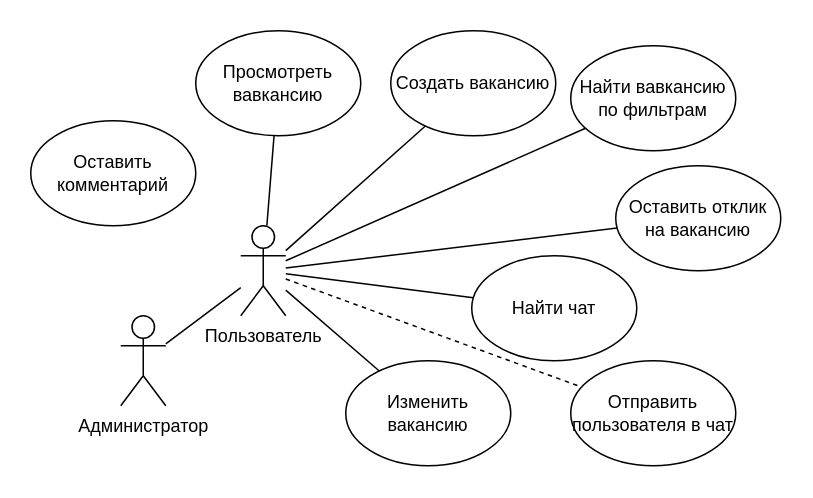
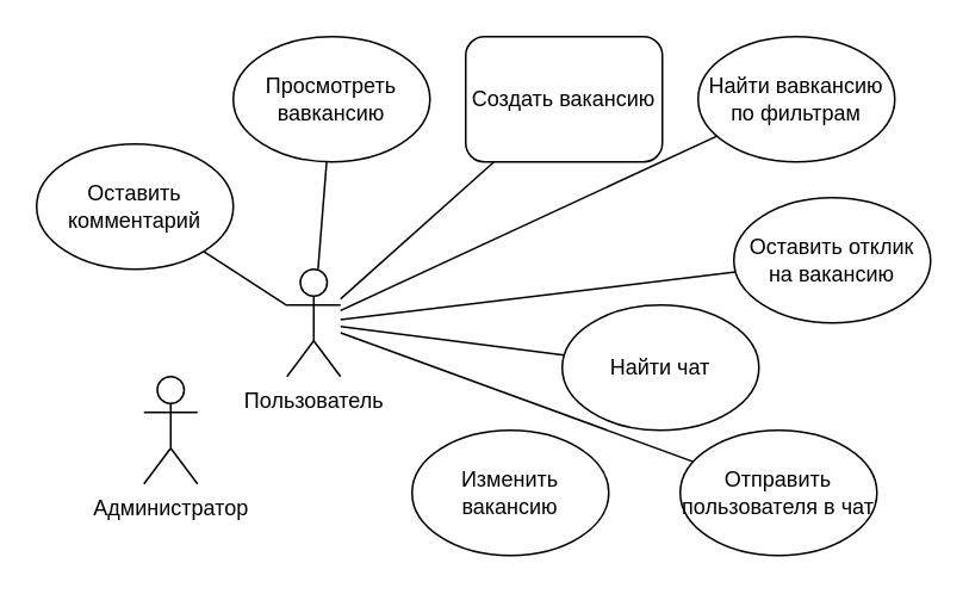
  <mxCell id="0" />
  <mxCell id="1" parent="0" />
  <mxCell id="2" value="Пользователь" style="shape=umlActor;verticalLabelPosition=bottom;verticalAlign=top;html=1;outlineConnect=0;" parent="1" vertex="1"><mxGeometry x="160" y="150" width="30" height="60" as="geometry" /></mxCell>
  <mxCell id="3" value="Отправить пользователя в чат" style="ellipse;whiteSpace=wrap;html=1;" parent="1" vertex="1"><mxGeometry x="380" y="240" width="110" height="70" as="geometry" /></mxCell>
  <mxCell id="4" value="Просмотреть вавкансию" style="ellipse;whiteSpace=wrap;html=1;" parent="1" vertex="1"><mxGeometry x="130" y="20" width="110" height="70" as="geometry" /></mxCell>
  <mxCell id="5" value="" style="endArrow=none;html=1;" parent="1" source="2" target="4" edge="1"><mxGeometry width="50" height="50" relative="1" as="geometry"><mxPoint x="240" y="350" as="sourcePoint" /><mxPoint x="290" y="300" as="targetPoint" /></mxGeometry></mxCell>
- <mxCell id="6" value="" style="endArrow=none;html=1;dashed=1;" parent="1" source="2" target="3" edge="1"><mxGeometry width="50" height="50" relative="1" as="geometry"><mxPoint x="240" y="300" as="sourcePoint" /><mxPoint x="290" y="250" as="targetPoint" /></mxGeometry></mxCell>
+ <mxCell id="6" value="" style="endArrow=none;html=1;" parent="1" source="2" target="3" edge="1"><mxGeometry width="50" height="50" relative="1" as="geometry"><mxPoint x="240" y="300" as="sourcePoint" /><mxPoint x="290" y="250" as="targetPoint" /></mxGeometry></mxCell>
  <mxCell id="7" value="Администратор" style="shape=umlActor;verticalLabelPosition=bottom;verticalAlign=top;html=1;outlineConnect=0;" parent="1" vertex="1"><mxGeometry x="80" y="210" width="30" height="60" as="geometry" /></mxCell>
  <mxCell id="8" style="edgeStyle=none;html=1;endArrow=none;endFill=0;" parent="1" source="9" target="2" edge="1"><mxGeometry relative="1" as="geometry" /></mxCell>
  <mxCell id="9" value="Найти чат" style="ellipse;whiteSpace=wrap;html=1;" parent="1" vertex="1"><mxGeometry x="314" y="170" width="110" height="70" as="geometry" /></mxCell>
  <mxCell id="10" value="Оставить комментарий" style="ellipse;whiteSpace=wrap;html=1;" vertex="1" parent="1"><mxGeometry x="20" y="80" width="110" height="70" as="geometry" /></mxCell>
- <mxCell id="11" value="" style="endArrow=none;html=1;" edge="1" parent="1" target="7" source="2"><mxGeometry width="50" height="50" relative="1" as="geometry"><mxPoint x="470" y="399.806" as="sourcePoint" /><mxPoint x="510.022" y="323.736" as="targetPoint" /></mxGeometry></mxCell>
- <mxCell id="12" value="Создать вакансию" style="ellipse;whiteSpace=wrap;html=1;" vertex="1" parent="1"><mxGeometry x="260" y="20" width="110" height="70" as="geometry" /></mxCell>
+ <mxCell id="11" value="" style="endArrow=none;html=1;" edge="1" parent="1" target="10" source="2"><mxGeometry width="50" height="50" relative="1" as="geometry"><mxPoint x="470" y="399.806" as="sourcePoint" /><mxPoint x="510.022" y="323.736" as="targetPoint" /></mxGeometry></mxCell>
+ <mxCell id="12" value="Создать вакансию" style="whiteSpace=wrap;html=1;rounded=1;" vertex="1" parent="1"><mxGeometry x="260" y="20" width="110" height="70" as="geometry" /></mxCell>
  <mxCell id="13" value="" style="endArrow=none;html=1;" edge="1" parent="1" target="12" source="2"><mxGeometry width="50" height="50" relative="1" as="geometry"><mxPoint x="380" y="319.806" as="sourcePoint" /><mxPoint x="420.022" y="243.736" as="targetPoint" /></mxGeometry></mxCell>
- <mxCell id="14" value="Найти вавкансию по фильтрам" style="ellipse;whiteSpace=wrap;html=1;" vertex="1" parent="1"><mxGeometry x="380" y="30" width="110" height="70" as="geometry" /></mxCell>
+ <mxCell id="14" value="Найти вавкансию по фильтрам" style="ellipse;whiteSpace=wrap;html=1;" vertex="1" parent="1"><mxGeometry x="390" y="20" width="110" height="70" as="geometry" /></mxCell>
  <mxCell id="15" value="" style="endArrow=none;html=1;" edge="1" parent="1" target="14" source="2"><mxGeometry width="50" height="50" relative="1" as="geometry"><mxPoint x="500" y="389.806" as="sourcePoint" /><mxPoint x="540.022" y="313.736" as="targetPoint" /></mxGeometry></mxCell>
  <mxCell id="16" value="Оставить отклик на вакансию" style="ellipse;whiteSpace=wrap;html=1;" vertex="1" parent="1"><mxGeometry x="410" y="110" width="110" height="70" as="geometry" /></mxCell>
  <mxCell id="17" value="" style="endArrow=none;html=1;" edge="1" parent="1" target="16" source="2"><mxGeometry width="50" height="50" relative="1" as="geometry"><mxPoint x="540" y="479.806" as="sourcePoint" /><mxPoint x="580.022" y="403.736" as="targetPoint" /></mxGeometry></mxCell>
  <mxCell id="18" value="Изменить вакансию" style="ellipse;whiteSpace=wrap;html=1;" vertex="1" parent="1"><mxGeometry x="230" y="240" width="110" height="70" as="geometry" /></mxCell>
- <mxCell id="19" value="" style="endArrow=none;html=1;" edge="1" parent="1" target="18" source="2"><mxGeometry width="50" height="50" relative="1" as="geometry"><mxPoint x="450" y="539.806" as="sourcePoint" /><mxPoint x="490.022" y="463.736" as="targetPoint" /></mxGeometry></mxCell>
